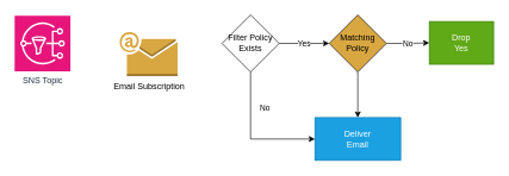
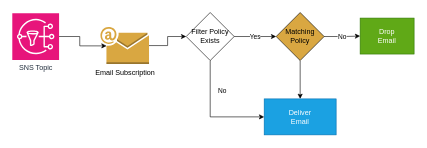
  <mxCell id="0" />
  <mxCell id="1" parent="0" />
  <mxCell id="2" value="SNS Topic" style="sketch=0;points=[[0,0,0],[0.25,0,0],[0.5,0,0],[0.75,0,0],[1,0,0],[0,1,0],[0.25,1,0],[0.5,1,0],[0.75,1,0],[1,1,0],[0,0.25,0],[0,0.5,0],[0,0.75,0],[1,0.25,0],[1,0.5,0],[1,0.75,0]];outlineConnect=0;fontColor=#232F3E;fillColor=#E7157B;strokeColor=#ffffff;dashed=0;verticalLabelPosition=bottom;verticalAlign=top;align=center;html=1;fontSize=12;fontStyle=0;aspect=fixed;shape=mxgraph.aws4.resourceIcon;resIcon=mxgraph.aws4.sns;" parent="1" vertex="1"><mxGeometry x="20" y="21" width="78" height="78" as="geometry" /></mxCell>
+ <mxCell id="3" value="" style="edgeStyle=orthogonalEdgeStyle;rounded=0;orthogonalLoop=1;jettySize=auto;html=1;" parent="1" source="4" target="8" edge="1"><mxGeometry relative="1" as="geometry" /></mxCell>
  <mxCell id="4" value="Email Subscription" style="outlineConnect=0;dashed=0;verticalLabelPosition=bottom;verticalAlign=top;align=center;html=1;shape=mxgraph.aws3.email;fillColor=#D9A741;gradientColor=none;" parent="1" vertex="1"><mxGeometry x="167" y="44.25" width="81" height="61.5" as="geometry" /></mxCell>
+ <mxCell id="5" style="edgeStyle=orthogonalEdgeStyle;rounded=0;orthogonalLoop=1;jettySize=auto;html=1;entryX=0.125;entryY=0.51;entryDx=0;entryDy=0;entryPerimeter=0;" parent="1" source="2" target="4" edge="1"><mxGeometry relative="1" as="geometry" /></mxCell>
  <mxCell id="6" value="Yes" style="edgeStyle=orthogonalEdgeStyle;rounded=0;orthogonalLoop=1;jettySize=auto;html=1;" parent="1" source="8" target="11" edge="1"><mxGeometry relative="1" as="geometry" /></mxCell>
  <mxCell id="7" value="No" style="edgeStyle=orthogonalEdgeStyle;rounded=0;orthogonalLoop=1;jettySize=auto;html=1;entryX=0;entryY=0.5;entryDx=0;entryDy=0;" parent="1" source="8" target="13" edge="1"><mxGeometry x="-0.446" y="20" relative="1" as="geometry"><Array as="points"><mxPoint x="350" y="194" /></Array><mxPoint as="offset" /></mxGeometry></mxCell>
  <mxCell id="8" value="Filter Policy Exists" style="rhombus;whiteSpace=wrap;html=1;" parent="1" vertex="1"><mxGeometry x="310" y="20" width="80" height="80" as="geometry" /></mxCell>
  <mxCell id="9" value="No" style="edgeStyle=orthogonalEdgeStyle;rounded=0;orthogonalLoop=1;jettySize=auto;html=1;" parent="1" source="11" target="12" edge="1"><mxGeometry relative="1" as="geometry" /></mxCell>
  <mxCell id="10" value="" style="edgeStyle=orthogonalEdgeStyle;rounded=0;orthogonalLoop=1;jettySize=auto;html=1;" parent="1" source="11" target="13" edge="1"><mxGeometry relative="1" as="geometry" /></mxCell>
  <mxCell id="11" value="Matching&lt;div&gt;Policy&lt;/div&gt;" style="rhombus;whiteSpace=wrap;html=1;fillColor=#d9a741;" parent="1" vertex="1"><mxGeometry x="460" y="20" width="80" height="80" as="geometry" /></mxCell>
- <mxCell id="12" value="Drop&lt;div&gt;Yes&lt;/div&gt;" style="whiteSpace=wrap;html=1;fillColor=#60a917;fontColor=#ffffff;strokeColor=#2D7600;" parent="1" vertex="1"><mxGeometry x="600" y="29.25" width="90" height="60" as="geometry" /></mxCell>
+ <mxCell id="12" value="Drop&lt;div&gt;Email&lt;/div&gt;" style="whiteSpace=wrap;html=1;fillColor=#60a917;fontColor=#ffffff;strokeColor=#2D7600;" parent="1" vertex="1"><mxGeometry x="600" y="29.25" width="90" height="60" as="geometry" /></mxCell>
  <mxCell id="13" value="Deliver&lt;div&gt;Email&lt;/div&gt;" style="whiteSpace=wrap;html=1;fillColor=#1ba1e2;fontColor=#ffffff;strokeColor=#006EAF;" parent="1" vertex="1"><mxGeometry x="440" y="164" width="120" height="60" as="geometry" /></mxCell>
